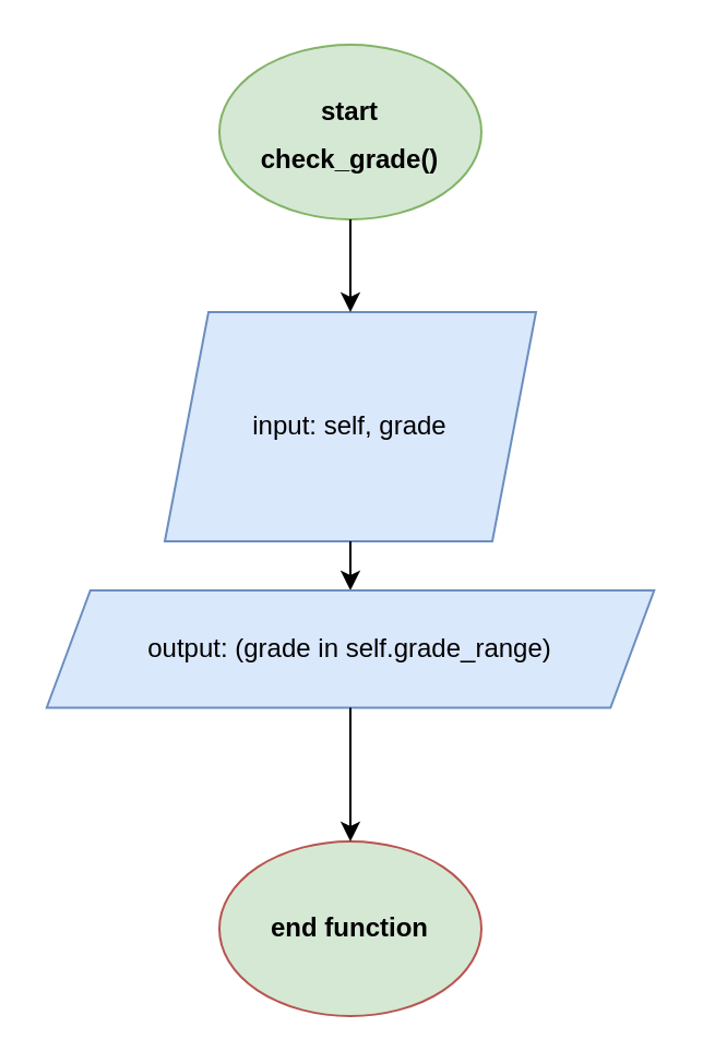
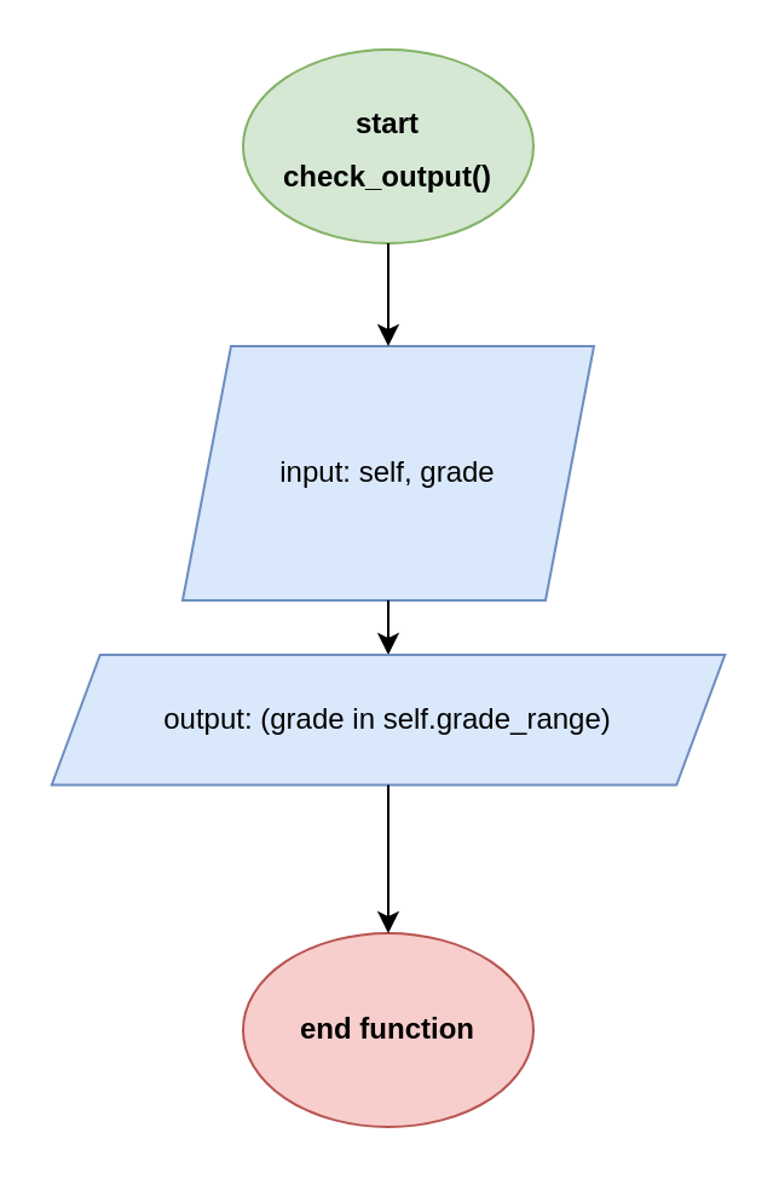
  <mxCell id="0" />
  <mxCell id="1" parent="0" />
- <mxCell id="2" value="&lt;font style=&quot;font-size: 12px;&quot;&gt;&lt;b&gt;start&lt;br&gt;check_grade()&lt;br&gt;&lt;/b&gt;&lt;/font&gt;" style="ellipse;whiteSpace=wrap;html=1;fontSize=18;fillColor=#d5e8d4;strokeColor=#82b366;" vertex="1" parent="1"><mxGeometry x="100" y="20" width="120" height="80" as="geometry" /></mxCell>
+ <mxCell id="2" value="&lt;font style=&quot;font-size: 12px;&quot;&gt;&lt;b&gt;start&lt;br&gt;check_output()&lt;br&gt;&lt;/b&gt;&lt;/font&gt;" style="ellipse;whiteSpace=wrap;html=1;fontSize=18;fillColor=#d5e8d4;strokeColor=#82b366;" vertex="1" parent="1"><mxGeometry x="100" y="20" width="120" height="80" as="geometry" /></mxCell>
  <mxCell id="3" value="input: self, grade" style="shape=parallelogram;perimeter=parallelogramPerimeter;whiteSpace=wrap;html=1;fixedSize=1;fontSize=12;fillColor=#dae8fc;strokeColor=#6c8ebf;" vertex="1" parent="1"><mxGeometry x="75" y="142.5" width="170" height="105" as="geometry" /></mxCell>
  <mxCell id="4" value="" style="endArrow=classic;html=1;rounded=0;fontSize=12;entryX=0.5;entryY=0;entryDx=0;entryDy=0;" edge="1" parent="1" source="3" target="6"><mxGeometry width="50" height="50" relative="1" as="geometry"><mxPoint x="153" y="235" as="sourcePoint" /><mxPoint x="162.217" y="270" as="targetPoint" /></mxGeometry></mxCell>
  <mxCell id="5" value="" style="endArrow=classic;html=1;rounded=0;exitX=0.5;exitY=1;exitDx=0;exitDy=0;entryX=0.5;entryY=0;entryDx=0;entryDy=0;" edge="1" parent="1" source="2" target="3"><mxGeometry width="50" height="50" relative="1" as="geometry"><mxPoint x="418" y="330" as="sourcePoint" /><mxPoint x="468" y="280" as="targetPoint" /></mxGeometry></mxCell>
  <mxCell id="6" value="output: (grade in self.grade_range)" style="shape=parallelogram;perimeter=parallelogramPerimeter;whiteSpace=wrap;html=1;fixedSize=1;fontSize=12;fillColor=#dae8fc;strokeColor=#6c8ebf;" vertex="1" parent="1"><mxGeometry x="20.88" y="270" width="278.25" height="53.75" as="geometry" /></mxCell>
- <mxCell id="7" value="&lt;b&gt;end function&lt;/b&gt;" style="ellipse;whiteSpace=wrap;html=1;fontSize=12;fillColor=#d5e8d4;strokeColor=#b85450;" vertex="1" parent="1"><mxGeometry x="100" y="385" width="120" height="80" as="geometry" /></mxCell>
+ <mxCell id="7" value="&lt;b&gt;end function&lt;/b&gt;" style="ellipse;whiteSpace=wrap;html=1;fontSize=12;fillColor=#f8cecc;strokeColor=#b85450;" vertex="1" parent="1"><mxGeometry x="100" y="385" width="120" height="80" as="geometry" /></mxCell>
  <mxCell id="8" value="" style="endArrow=classic;html=1;rounded=0;fontSize=12;entryX=0.5;entryY=0;entryDx=0;entryDy=0;exitX=0.5;exitY=1;exitDx=0;exitDy=0;" edge="1" parent="1" source="6" target="7"><mxGeometry width="50" height="50" relative="1" as="geometry"><mxPoint x="171.02" y="237.5" as="sourcePoint" /><mxPoint x="173" y="320" as="targetPoint" /></mxGeometry></mxCell>
